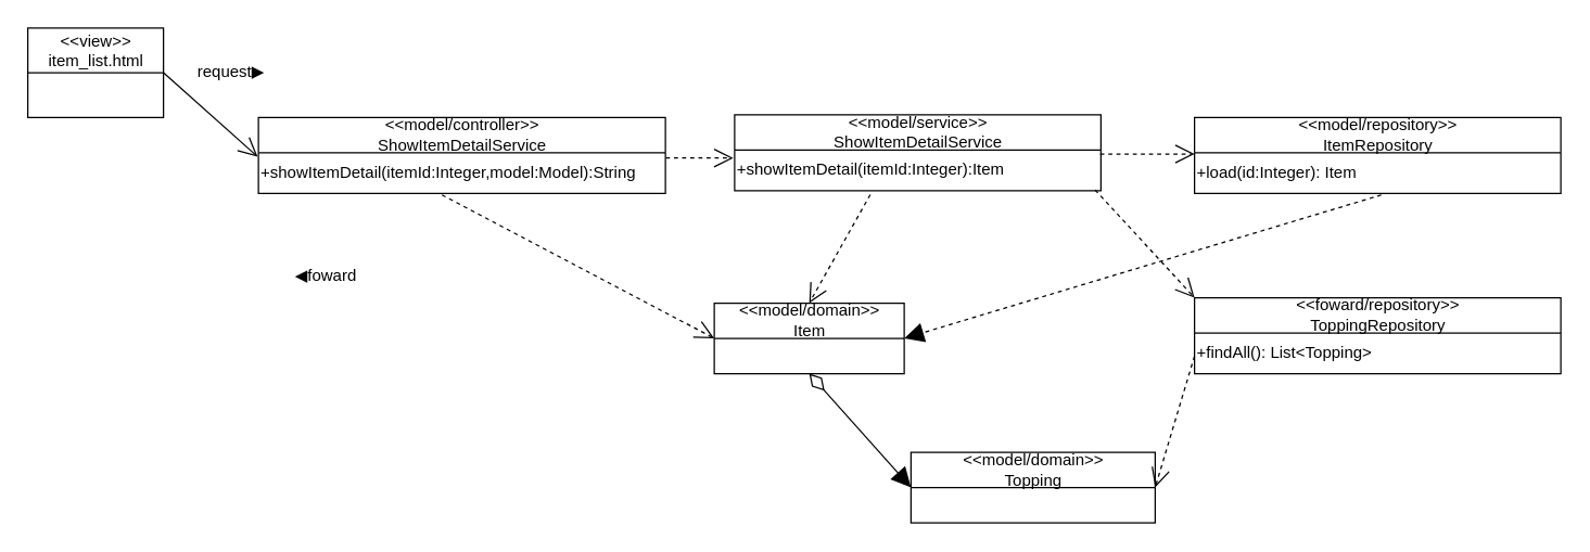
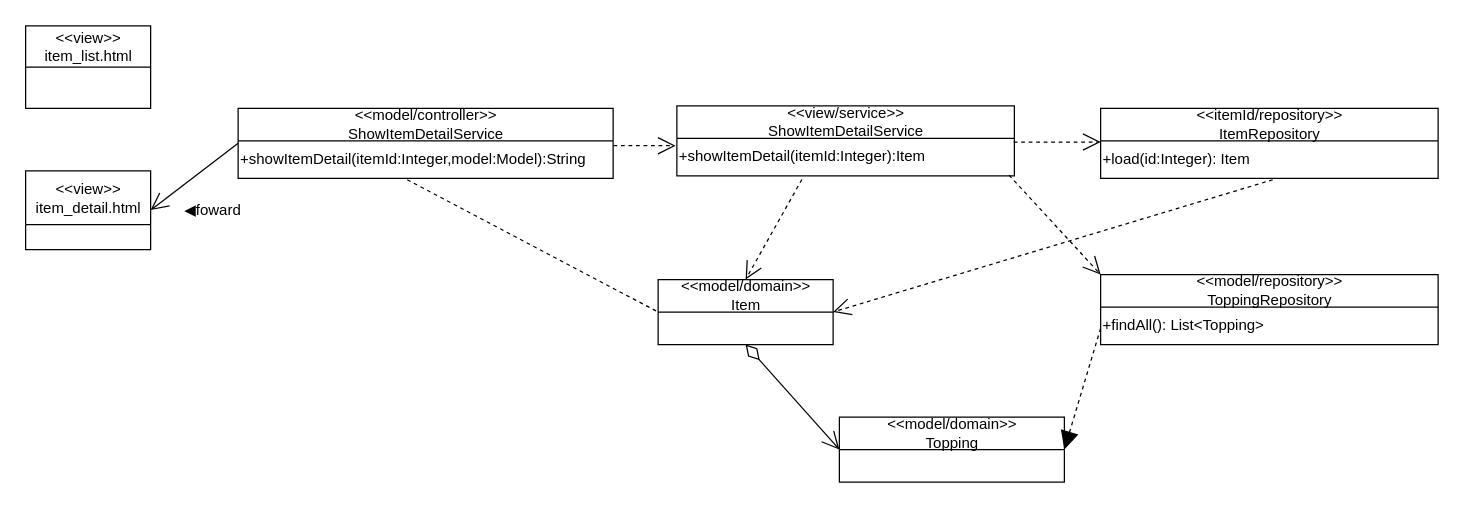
  <mxCell id="0" />
  <mxCell id="1" parent="0" />
  <mxCell id="2" value="&amp;lt;&amp;lt;model/domain&amp;gt;&amp;gt;&lt;br&gt;Item" style="swimlane;fontStyle=0;childLayout=stackLayout;horizontal=1;startSize=26;fillColor=none;horizontalStack=0;resizeParent=1;resizeParentMax=0;resizeLast=0;collapsible=1;marginBottom=0;html=1;" vertex="1" parent="1"><mxGeometry x="526" y="223" width="140" height="52" as="geometry" /></mxCell>
- <mxCell id="3" value="&amp;lt;&amp;lt;model/repository&amp;gt;&amp;gt;&lt;br&gt;ItemRepository" style="swimlane;fontStyle=0;childLayout=stackLayout;horizontal=1;startSize=26;fillColor=none;horizontalStack=0;resizeParent=1;resizeParentMax=0;resizeLast=0;collapsible=1;marginBottom=0;html=1;" vertex="1" parent="1"><mxGeometry x="880" y="86" width="270" height="56" as="geometry" /></mxCell>
+ <mxCell id="3" value="&amp;lt;&amp;lt;itemId/repository&amp;gt;&amp;gt;&lt;br&gt;ItemRepository" style="swimlane;fontStyle=0;childLayout=stackLayout;horizontal=1;startSize=26;fillColor=none;horizontalStack=0;resizeParent=1;resizeParentMax=0;resizeLast=0;collapsible=1;marginBottom=0;html=1;" vertex="1" parent="1"><mxGeometry x="880" y="86" width="270" height="56" as="geometry" /></mxCell>
  <mxCell id="4" value="+load(id:Integer): Item" style="text;html=1;align=left;verticalAlign=middle;resizable=0;points=[];autosize=1;strokeColor=none;fillColor=none;" vertex="1" parent="3"><mxGeometry y="26" width="270" height="30" as="geometry" /></mxCell>
- <mxCell id="5" value="&amp;lt;&amp;lt;model/service&amp;gt;&amp;gt;&lt;br&gt;ShowItemDetailService" style="swimlane;fontStyle=0;childLayout=stackLayout;horizontal=1;startSize=26;fillColor=none;horizontalStack=0;resizeParent=1;resizeParentMax=0;resizeLast=0;collapsible=1;marginBottom=0;html=1;" vertex="1" parent="1"><mxGeometry x="541" y="84" width="270" height="56" as="geometry" /></mxCell>
+ <mxCell id="5" value="&amp;lt;&amp;lt;view/service&amp;gt;&amp;gt;&lt;br&gt;ShowItemDetailService" style="swimlane;fontStyle=0;childLayout=stackLayout;horizontal=1;startSize=26;fillColor=none;horizontalStack=0;resizeParent=1;resizeParentMax=0;resizeLast=0;collapsible=1;marginBottom=0;html=1;" vertex="1" parent="1"><mxGeometry x="541" y="84" width="270" height="56" as="geometry" /></mxCell>
  <mxCell id="6" value="+showItemDetail(itemId:Integer):Item" style="text;html=1;align=left;verticalAlign=middle;resizable=0;points=[];autosize=1;strokeColor=none;fillColor=none;" vertex="1" parent="5"><mxGeometry y="26" width="270" height="30" as="geometry" /></mxCell>
  <mxCell id="7" value="&amp;lt;&amp;lt;model/controller&amp;gt;&amp;gt;&lt;br&gt;ShowItemDetailService" style="swimlane;fontStyle=0;childLayout=stackLayout;horizontal=1;startSize=26;fillColor=none;horizontalStack=0;resizeParent=1;resizeParentMax=0;resizeLast=0;collapsible=1;marginBottom=0;html=1;" vertex="1" parent="1"><mxGeometry x="190" y="86" width="300" height="56" as="geometry" /></mxCell>
  <mxCell id="8" value="+showItemDetail(itemId:Integer,model:Model):String&lt;span style=&quot;text-align: left;&quot;&gt;&lt;br&gt;&lt;/span&gt;" style="text;html=1;align=left;verticalAlign=middle;resizable=0;points=[];autosize=1;strokeColor=none;fillColor=none;" vertex="1" parent="7"><mxGeometry y="26" width="300" height="30" as="geometry" /></mxCell>
  <mxCell id="9" value="&amp;lt;&amp;lt;view&amp;gt;&amp;gt;&lt;br&gt;item_list.html" style="swimlane;fontStyle=0;childLayout=stackLayout;horizontal=1;startSize=33;fillColor=none;horizontalStack=0;resizeParent=1;resizeParentMax=0;resizeLast=0;collapsible=1;marginBottom=0;html=1;" vertex="1" parent="1"><mxGeometry x="20" y="20" width="100" height="66" as="geometry" /></mxCell>
- <mxCell id="11" value="" style="endArrow=open;endFill=1;endSize=12;html=1;rounded=0;exitX=1;exitY=0.5;exitDx=0;exitDy=0;entryX=-0.002;entryY=0.1;entryDx=0;entryDy=0;entryPerimeter=0;" edge="1" parent="1" source="9" target="8"><mxGeometry width="160" relative="1" as="geometry"><mxPoint x="140" y="-40.59" as="sourcePoint" /><mxPoint x="300" y="-40.59" as="targetPoint" /></mxGeometry></mxCell>
+ <mxCell id="10" value="&amp;lt;&amp;lt;view&amp;gt;&amp;gt;&lt;br&gt;item_detail.html" style="swimlane;fontStyle=0;childLayout=stackLayout;horizontal=1;startSize=43;fillColor=none;horizontalStack=0;resizeParent=1;resizeParentMax=0;resizeLast=0;collapsible=1;marginBottom=0;html=1;" vertex="1" parent="1"><mxGeometry x="20" y="136" width="100" height="63" as="geometry" /></mxCell>
+ <mxCell id="12" value="" style="endArrow=open;endFill=1;endSize=12;html=1;rounded=0;exitX=0;exitY=0.5;exitDx=0;exitDy=0;entryX=1;entryY=0.5;entryDx=0;entryDy=0;" edge="1" parent="1" source="7" target="10"><mxGeometry width="160" relative="1" as="geometry"><mxPoint x="140" y="100.91" as="sourcePoint" /><mxPoint x="300" y="100.91" as="targetPoint" /></mxGeometry></mxCell>
  <mxCell id="13" value="" style="endArrow=open;endFill=1;endSize=12;html=1;rounded=0;dashed=1;exitX=1.001;exitY=0.131;exitDx=0;exitDy=0;exitPerimeter=0;" edge="1" parent="1" source="8"><mxGeometry width="160" relative="1" as="geometry"><mxPoint x="445" y="173" as="sourcePoint" /><mxPoint x="540" y="116" as="targetPoint" /></mxGeometry></mxCell>
  <mxCell id="14" value="" style="endArrow=open;endFill=1;endSize=12;html=1;rounded=0;dashed=1;exitX=0.998;exitY=0.104;exitDx=0;exitDy=0;exitPerimeter=0;" edge="1" parent="1" source="6"><mxGeometry width="160" relative="1" as="geometry"><mxPoint x="790" y="173" as="sourcePoint" /><mxPoint x="880" y="113" as="targetPoint" /></mxGeometry></mxCell>
  <mxCell id="15" value="" style="endArrow=open;endFill=1;endSize=12;html=1;rounded=0;dashed=1;entryX=0.5;entryY=0;entryDx=0;entryDy=0;" edge="1" parent="1" target="2"><mxGeometry width="160" relative="1" as="geometry"><mxPoint x="641" y="143" as="sourcePoint" /><mxPoint x="648" y="223" as="targetPoint" /><Array as="points" /></mxGeometry></mxCell>
- <mxCell id="16" value="" style="endArrow=open;endFill=1;endSize=12;html=1;rounded=0;dashed=1;exitX=0.451;exitY=1.041;exitDx=0;exitDy=0;exitPerimeter=0;entryX=0;entryY=0.5;entryDx=0;entryDy=0;" edge="1" parent="1" source="8" target="2"><mxGeometry width="160" relative="1" as="geometry"><mxPoint x="350" y="213" as="sourcePoint" /><mxPoint x="510" y="213" as="targetPoint" /></mxGeometry></mxCell>
- <mxCell id="17" value="" style="endArrow=block;endFill=1;endSize=12;html=1;rounded=0;dashed=1;exitX=0.51;exitY=1.04;exitDx=0;exitDy=0;exitPerimeter=0;entryX=1;entryY=0.5;entryDx=0;entryDy=0;" edge="1" parent="1" source="4" target="2"><mxGeometry width="160" relative="1" as="geometry"><mxPoint x="873" y="195" as="sourcePoint" /><mxPoint x="880" y="275" as="targetPoint" /><Array as="points" /></mxGeometry></mxCell>
- <mxCell id="18" value="request▶" style="text;html=1;strokeColor=none;fillColor=none;align=center;verticalAlign=middle;whiteSpace=wrap;rounded=0;" vertex="1" parent="1"><mxGeometry x="130" y="38" width="80" height="30" as="geometry" /></mxCell>
- <mxCell id="19" value="◀foward" style="text;html=1;strokeColor=none;fillColor=none;align=center;verticalAlign=middle;whiteSpace=wrap;rounded=0;" vertex="1" parent="1"><mxGeometry x="200" y="187.5" width="80" height="30" as="geometry" /></mxCell>
- <mxCell id="20" value="&amp;lt;&amp;lt;foward/repository&amp;gt;&amp;gt;&lt;br&gt;ToppingRepository" style="swimlane;fontStyle=0;childLayout=stackLayout;horizontal=1;startSize=26;fillColor=none;horizontalStack=0;resizeParent=1;resizeParentMax=0;resizeLast=0;collapsible=1;marginBottom=0;html=1;" vertex="1" parent="1"><mxGeometry x="880" y="219" width="270" height="56" as="geometry" /></mxCell>
+ <mxCell id="16" value="" style="endArrow=none;endFill=1;endSize=12;html=1;rounded=0;dashed=1;exitX=0.451;exitY=1.041;exitDx=0;exitDy=0;exitPerimeter=0;entryX=0;entryY=0.5;entryDx=0;entryDy=0;" edge="1" parent="1" source="8" target="2"><mxGeometry width="160" relative="1" as="geometry"><mxPoint x="350" y="213" as="sourcePoint" /><mxPoint x="510" y="213" as="targetPoint" /></mxGeometry></mxCell>
+ <mxCell id="17" value="" style="endArrow=open;endFill=1;endSize=12;html=1;rounded=0;dashed=1;exitX=0.51;exitY=1.04;exitDx=0;exitDy=0;exitPerimeter=0;entryX=1;entryY=0.5;entryDx=0;entryDy=0;" edge="1" parent="1" source="4" target="2"><mxGeometry width="160" relative="1" as="geometry"><mxPoint x="873" y="195" as="sourcePoint" /><mxPoint x="880" y="275" as="targetPoint" /><Array as="points" /></mxGeometry></mxCell>
+ <mxCell id="19" value="◀foward" style="text;html=1;strokeColor=none;fillColor=none;align=center;verticalAlign=middle;whiteSpace=wrap;rounded=0;" vertex="1" parent="1"><mxGeometry x="130" y="152.5" width="80" height="30" as="geometry" /></mxCell>
+ <mxCell id="20" value="&amp;lt;&amp;lt;model/repository&amp;gt;&amp;gt;&lt;br&gt;ToppingRepository" style="swimlane;fontStyle=0;childLayout=stackLayout;horizontal=1;startSize=26;fillColor=none;horizontalStack=0;resizeParent=1;resizeParentMax=0;resizeLast=0;collapsible=1;marginBottom=0;html=1;" vertex="1" parent="1"><mxGeometry x="880" y="219" width="270" height="56" as="geometry" /></mxCell>
  <mxCell id="21" value="+findAll(): List&amp;lt;Topping&amp;gt;" style="text;html=1;align=left;verticalAlign=middle;resizable=0;points=[];autosize=1;strokeColor=none;fillColor=none;" vertex="1" parent="20"><mxGeometry y="26" width="270" height="30" as="geometry" /></mxCell>
  <mxCell id="22" value="" style="endArrow=open;endFill=1;endSize=12;html=1;rounded=0;dashed=1;exitX=0.984;exitY=0.982;exitDx=0;exitDy=0;exitPerimeter=0;entryX=0;entryY=0;entryDx=0;entryDy=0;" edge="1" parent="1" source="6" target="20"><mxGeometry width="160" relative="1" as="geometry"><mxPoint x="800" y="163" as="sourcePoint" /><mxPoint x="810" y="252.5" as="targetPoint" /><Array as="points" /></mxGeometry></mxCell>
- <mxCell id="23" value="" style="endArrow=open;endFill=1;endSize=12;html=1;rounded=0;dashed=1;exitX=0;exitY=0.567;exitDx=0;exitDy=0;exitPerimeter=0;entryX=1;entryY=0.5;entryDx=0;entryDy=0;" edge="1" parent="1" source="21" target="24"><mxGeometry width="160" relative="1" as="geometry"><mxPoint x="789" y="262" as="sourcePoint" /><mxPoint x="890" y="342" as="targetPoint" /><Array as="points" /></mxGeometry></mxCell>
+ <mxCell id="23" value="" style="endArrow=block;endFill=1;endSize=12;html=1;rounded=0;dashed=1;exitX=0;exitY=0.567;exitDx=0;exitDy=0;exitPerimeter=0;entryX=1;entryY=0.5;entryDx=0;entryDy=0;" edge="1" parent="1" source="21" target="24"><mxGeometry width="160" relative="1" as="geometry"><mxPoint x="789" y="262" as="sourcePoint" /><mxPoint x="890" y="342" as="targetPoint" /><Array as="points" /></mxGeometry></mxCell>
  <mxCell id="24" value="&amp;lt;&amp;lt;model/domain&amp;gt;&amp;gt;&lt;br&gt;Topping" style="swimlane;fontStyle=0;childLayout=stackLayout;horizontal=1;startSize=26;fillColor=none;horizontalStack=0;resizeParent=1;resizeParentMax=0;resizeLast=0;collapsible=1;marginBottom=0;html=1;" vertex="1" parent="1"><mxGeometry x="671" y="333" width="180" height="52" as="geometry" /></mxCell>
- <mxCell id="25" value="" style="endArrow=block;html=1;endSize=12;startArrow=diamondThin;startSize=14;startFill=0;align=left;verticalAlign=bottom;rounded=0;entryX=0;entryY=0.5;entryDx=0;entryDy=0;exitX=0.5;exitY=1;exitDx=0;exitDy=0;" edge="1" parent="1" source="2" target="24"><mxGeometry x="-1" y="86" relative="1" as="geometry"><mxPoint x="380" y="323" as="sourcePoint" /><mxPoint x="605" y="403" as="targetPoint" /><mxPoint x="-50" y="16" as="offset" /></mxGeometry></mxCell>
+ <mxCell id="25" value="" style="endArrow=open;html=1;endSize=12;startArrow=diamondThin;startSize=14;startFill=0;align=left;verticalAlign=bottom;rounded=0;entryX=0;entryY=0.5;entryDx=0;entryDy=0;exitX=0.5;exitY=1;exitDx=0;exitDy=0;" edge="1" parent="1" source="2" target="24"><mxGeometry x="-1" y="86" relative="1" as="geometry"><mxPoint x="380" y="323" as="sourcePoint" /><mxPoint x="605" y="403" as="targetPoint" /><mxPoint x="-50" y="16" as="offset" /></mxGeometry></mxCell>
